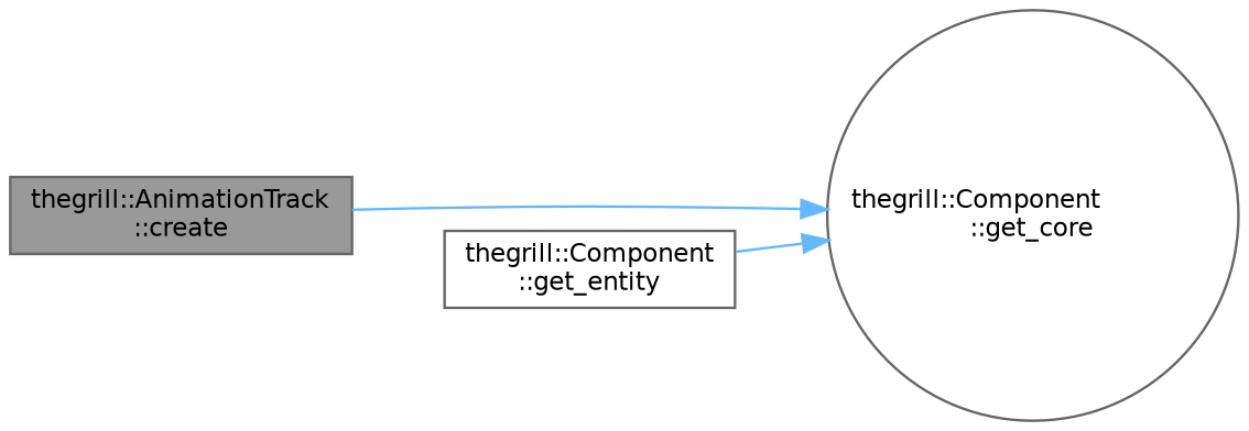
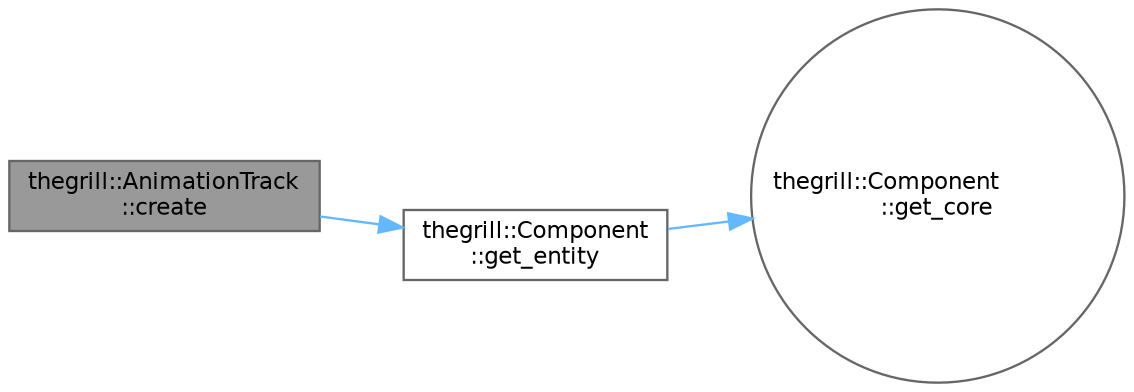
  digraph {
    rankdir=LR
    node [color=grey40 fillcolor=white fontname=Helvetica fontsize=10 shape=box style=filled]
    edge [color=steelblue1 fontname=Helvetica fontsize=10 labelfontname=Helvetica labelfontsize=10 style=solid]
    n1 [color=gray40 fillcolor=grey60 fontcolor=black height=0.2 label="thegrill::AnimationTrack\l::create" width=0.4]
    n2 [height=0.2 label="thegrill::Component\l::get_core" shape=circle width=0.4]
    n3 [height=0.2 label="thegrill::Component\l::get_entity" width=0.4]
-   n1 -> n2
+   n1 -> n3
    n3 -> n2
  }
